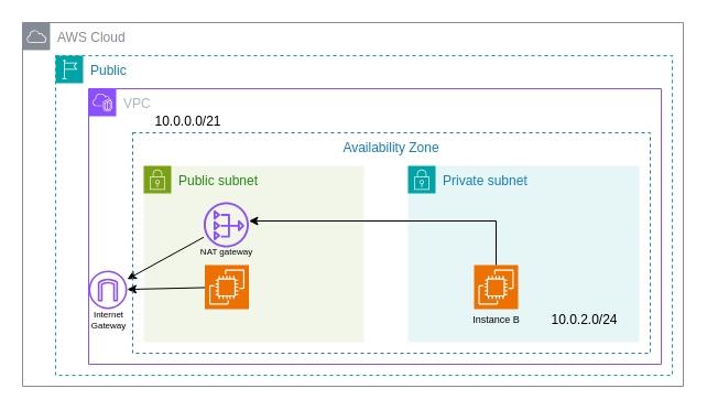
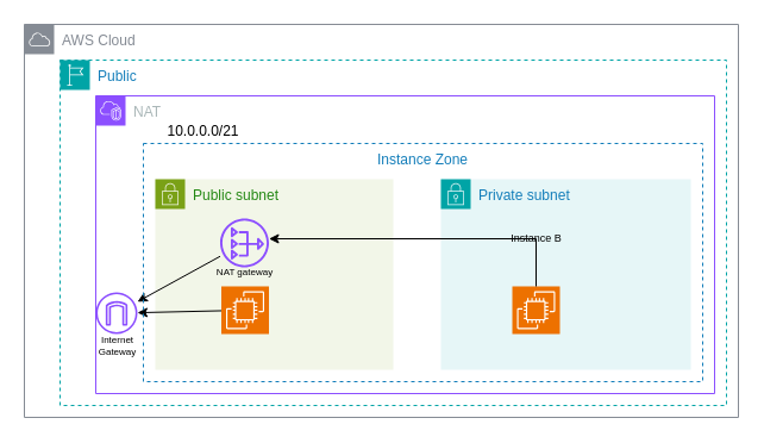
  <mxCell id="0" />
  <mxCell id="1" parent="0" />
  <mxCell id="2" value="Private subnet" style="points=[[0,0],[0.25,0],[0.5,0],[0.75,0],[1,0],[1,0.25],[1,0.5],[1,0.75],[1,1],[0.75,1],[0.5,1],[0.25,1],[0,1],[0,0.75],[0,0.5],[0,0.25]];outlineConnect=0;gradientColor=none;html=1;whiteSpace=wrap;fontSize=12;fontStyle=0;container=1;pointerEvents=0;collapsible=0;recursiveResize=0;shape=mxgraph.aws4.group;grIcon=mxgraph.aws4.group_security_group;grStroke=0;strokeColor=#00A4A6;fillColor=#E6F6F7;verticalAlign=top;align=left;spacingLeft=30;fontColor=#147EBA;dashed=0;" parent="1" vertex="1"><mxGeometry x="370" y="150" width="210" height="160" as="geometry" /></mxCell>
  <mxCell id="3" value="" style="sketch=0;points=[[0,0,0],[0.25,0,0],[0.5,0,0],[0.75,0,0],[1,0,0],[0,1,0],[0.25,1,0],[0.5,1,0],[0.75,1,0],[1,1,0],[0,0.25,0],[0,0.5,0],[0,0.75,0],[1,0.25,0],[1,0.5,0],[1,0.75,0]];outlineConnect=0;fontColor=#232F3E;fillColor=#ED7100;strokeColor=#ffffff;dashed=0;verticalLabelPosition=bottom;verticalAlign=top;align=center;html=1;fontSize=12;fontStyle=0;aspect=fixed;shape=mxgraph.aws4.resourceIcon;resIcon=mxgraph.aws4.ec2;" parent="2" vertex="1"><mxGeometry x="60" y="90" width="40" height="40" as="geometry" /></mxCell>
- <mxCell id="4" value="Instance B" style="text;html=1;align=center;verticalAlign=middle;resizable=0;points=[];autosize=1;strokeColor=none;fillColor=none;fontSize=9;" parent="2" vertex="1"><mxGeometry x="45" y="130" width="70" height="20" as="geometry" /></mxCell>
- <mxCell id="5" value="10.0.2.0/24" style="text;html=1;align=center;verticalAlign=middle;resizable=0;points=[];autosize=1;strokeColor=none;fillColor=none;" parent="2" vertex="1"><mxGeometry x="120" y="125" width="80" height="30" as="geometry" /></mxCell>
+ <mxCell id="4" value="Instance B" style="text;html=1;align=center;verticalAlign=middle;resizable=0;points=[];autosize=1;strokeColor=none;fillColor=none;fontSize=9;" parent="2" vertex="1"><mxGeometry x="45" y="40" width="70" height="20" as="geometry" /></mxCell>
  <mxCell id="6" value="Public subnet" style="points=[[0,0],[0.25,0],[0.5,0],[0.75,0],[1,0],[1,0.25],[1,0.5],[1,0.75],[1,1],[0.75,1],[0.5,1],[0.25,1],[0,1],[0,0.75],[0,0.5],[0,0.25]];outlineConnect=0;gradientColor=none;html=1;whiteSpace=wrap;fontSize=12;fontStyle=0;container=1;pointerEvents=0;collapsible=0;recursiveResize=0;shape=mxgraph.aws4.group;grIcon=mxgraph.aws4.group_security_group;grStroke=0;strokeColor=#7AA116;fillColor=#F2F6E8;verticalAlign=top;align=left;spacingLeft=30;fontColor=#248814;dashed=0;" parent="1" vertex="1"><mxGeometry x="130" y="150" width="200" height="160" as="geometry" /></mxCell>
  <mxCell id="7" value="" style="sketch=0;outlineConnect=0;fontColor=#232F3E;gradientColor=none;fillColor=#8C4FFF;strokeColor=none;dashed=0;verticalLabelPosition=bottom;verticalAlign=top;align=center;html=1;fontSize=12;fontStyle=0;aspect=fixed;pointerEvents=1;shape=mxgraph.aws4.nat_gateway;" parent="6" vertex="1"><mxGeometry x="54.5" y="33" width="41" height="41" as="geometry" /></mxCell>
  <mxCell id="8" value="" style="sketch=0;points=[[0,0,0],[0.25,0,0],[0.5,0,0],[0.75,0,0],[1,0,0],[0,1,0],[0.25,1,0],[0.5,1,0],[0.75,1,0],[1,1,0],[0,0.25,0],[0,0.5,0],[0,0.75,0],[1,0.25,0],[1,0.5,0],[1,0.75,0]];outlineConnect=0;fontColor=#232F3E;fillColor=#ED7100;strokeColor=#ffffff;dashed=0;verticalLabelPosition=bottom;verticalAlign=top;align=center;html=1;fontSize=12;fontStyle=0;aspect=fixed;shape=mxgraph.aws4.resourceIcon;resIcon=mxgraph.aws4.ec2;" parent="6" vertex="1"><mxGeometry x="55.5" y="90" width="40" height="40" as="geometry" /></mxCell>
- <mxCell id="9" value="VPC" style="points=[[0,0],[0.25,0],[0.5,0],[0.75,0],[1,0],[1,0.25],[1,0.5],[1,0.75],[1,1],[0.75,1],[0.5,1],[0.25,1],[0,1],[0,0.75],[0,0.5],[0,0.25]];outlineConnect=0;gradientColor=none;html=1;whiteSpace=wrap;fontSize=12;fontStyle=0;container=1;pointerEvents=0;collapsible=0;recursiveResize=0;shape=mxgraph.aws4.group;grIcon=mxgraph.aws4.group_vpc2;strokeColor=#8C4FFF;fillColor=none;verticalAlign=top;align=left;spacingLeft=30;fontColor=#AAB7B8;dashed=0;" parent="1" vertex="1"><mxGeometry x="80" y="80" width="520" height="250" as="geometry" /></mxCell>
+ <mxCell id="9" value="NAT" style="points=[[0,0],[0.25,0],[0.5,0],[0.75,0],[1,0],[1,0.25],[1,0.5],[1,0.75],[1,1],[0.75,1],[0.5,1],[0.25,1],[0,1],[0,0.75],[0,0.5],[0,0.25]];outlineConnect=0;gradientColor=none;html=1;whiteSpace=wrap;fontSize=12;fontStyle=0;container=1;pointerEvents=0;collapsible=0;recursiveResize=0;shape=mxgraph.aws4.group;grIcon=mxgraph.aws4.group_vpc2;strokeColor=#8C4FFF;fillColor=none;verticalAlign=top;align=left;spacingLeft=30;fontColor=#AAB7B8;dashed=0;" parent="1" vertex="1"><mxGeometry x="80" y="80" width="520" height="250" as="geometry" /></mxCell>
  <mxCell id="10" value="Public" style="points=[[0,0],[0.25,0],[0.5,0],[0.75,0],[1,0],[1,0.25],[1,0.5],[1,0.75],[1,1],[0.75,1],[0.5,1],[0.25,1],[0,1],[0,0.75],[0,0.5],[0,0.25]];outlineConnect=0;gradientColor=none;html=1;whiteSpace=wrap;fontSize=12;fontStyle=0;container=1;pointerEvents=0;collapsible=0;recursiveResize=0;shape=mxgraph.aws4.group;grIcon=mxgraph.aws4.group_region;strokeColor=#00A4A6;fillColor=none;verticalAlign=top;align=left;spacingLeft=30;fontColor=#147EBA;dashed=1;" parent="1" vertex="1"><mxGeometry x="50" y="50" width="560" height="290" as="geometry" /></mxCell>
  <mxCell id="11" value="AWS Cloud" style="sketch=0;outlineConnect=0;gradientColor=none;html=1;whiteSpace=wrap;fontSize=12;fontStyle=0;shape=mxgraph.aws4.group;grIcon=mxgraph.aws4.group_aws_cloud;strokeColor=#858B94;fillColor=none;verticalAlign=top;align=left;spacingLeft=30;fontColor=#858B94;dashed=0;" parent="1" vertex="1"><mxGeometry x="20" y="20" width="600" height="330" as="geometry" /></mxCell>
  <mxCell id="12" value="" style="sketch=0;outlineConnect=0;fontColor=#232F3E;gradientColor=none;fillColor=#8C4FFF;strokeColor=none;dashed=0;verticalLabelPosition=bottom;verticalAlign=top;align=center;html=1;fontSize=12;fontStyle=0;aspect=fixed;pointerEvents=1;shape=mxgraph.aws4.internet_gateway;" parent="1" vertex="1"><mxGeometry x="80" y="245" width="35" height="35" as="geometry" /></mxCell>
  <mxCell id="13" value="10.0.0.0/21" style="text;html=1;align=center;verticalAlign=middle;resizable=0;points=[];autosize=1;strokeColor=none;fillColor=none;" parent="1" vertex="1"><mxGeometry x="130" y="95" width="80" height="30" as="geometry" /></mxCell>
  <mxCell id="14" value="Internet&lt;br&gt;Gateway" style="text;html=1;align=center;verticalAlign=middle;resizable=0;points=[];autosize=1;strokeColor=none;fillColor=none;fontSize=8;" parent="1" vertex="1"><mxGeometry x="67.5" y="275" width="60" height="30" as="geometry" /></mxCell>
  <mxCell id="15" value="NAT gateway" style="text;html=1;align=center;verticalAlign=middle;resizable=0;points=[];autosize=1;strokeColor=none;fillColor=none;fontSize=8;" parent="1" vertex="1"><mxGeometry x="170" y="217.5" width="70" height="20" as="geometry" /></mxCell>
  <mxCell id="16" style="edgeStyle=orthogonalEdgeStyle;rounded=0;orthogonalLoop=1;jettySize=auto;html=1;exitX=0.5;exitY=0;exitDx=0;exitDy=0;exitPerimeter=0;" edge="1" parent="1" source="3" target="7"><mxGeometry relative="1" as="geometry"><Array as="points"><mxPoint x="450" y="200" /></Array></mxGeometry></mxCell>
  <mxCell id="17" style="edgeStyle=none;rounded=0;orthogonalLoop=1;jettySize=auto;html=1;" edge="1" parent="1" source="7" target="12"><mxGeometry relative="1" as="geometry" /></mxCell>
  <mxCell id="18" style="edgeStyle=none;rounded=0;orthogonalLoop=1;jettySize=auto;html=1;" edge="1" parent="1" source="8" target="12"><mxGeometry relative="1" as="geometry" /></mxCell>
- <mxCell id="19" value="Availability Zone" style="fillColor=none;strokeColor=#147EBA;dashed=1;verticalAlign=top;fontStyle=0;fontColor=#147EBA;whiteSpace=wrap;html=1;" parent="1" vertex="1"><mxGeometry x="120" y="120" width="470" height="200" as="geometry" /></mxCell>
+ <mxCell id="19" value="Instance Zone" style="fillColor=none;strokeColor=#147EBA;dashed=1;verticalAlign=top;fontStyle=0;fontColor=#147EBA;whiteSpace=wrap;html=1;" parent="1" vertex="1"><mxGeometry x="120" y="120" width="470" height="200" as="geometry" /></mxCell>
